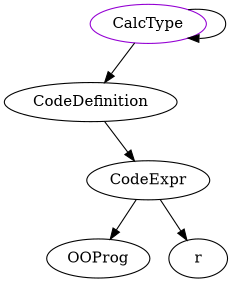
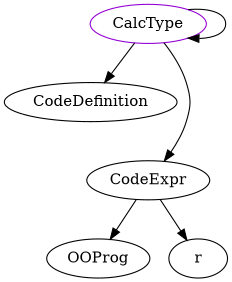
  digraph {
    n1 [color=darkviolet label=CalcType shape=oval]
    CodeDefinition
    CodeExpr
    OOProg
    r
    n1 -> n1
    n1 -> CodeDefinition
-   CodeDefinition -> CodeExpr
+   n1 -> CodeExpr
    CodeExpr -> OOProg
    CodeExpr -> r
  }
